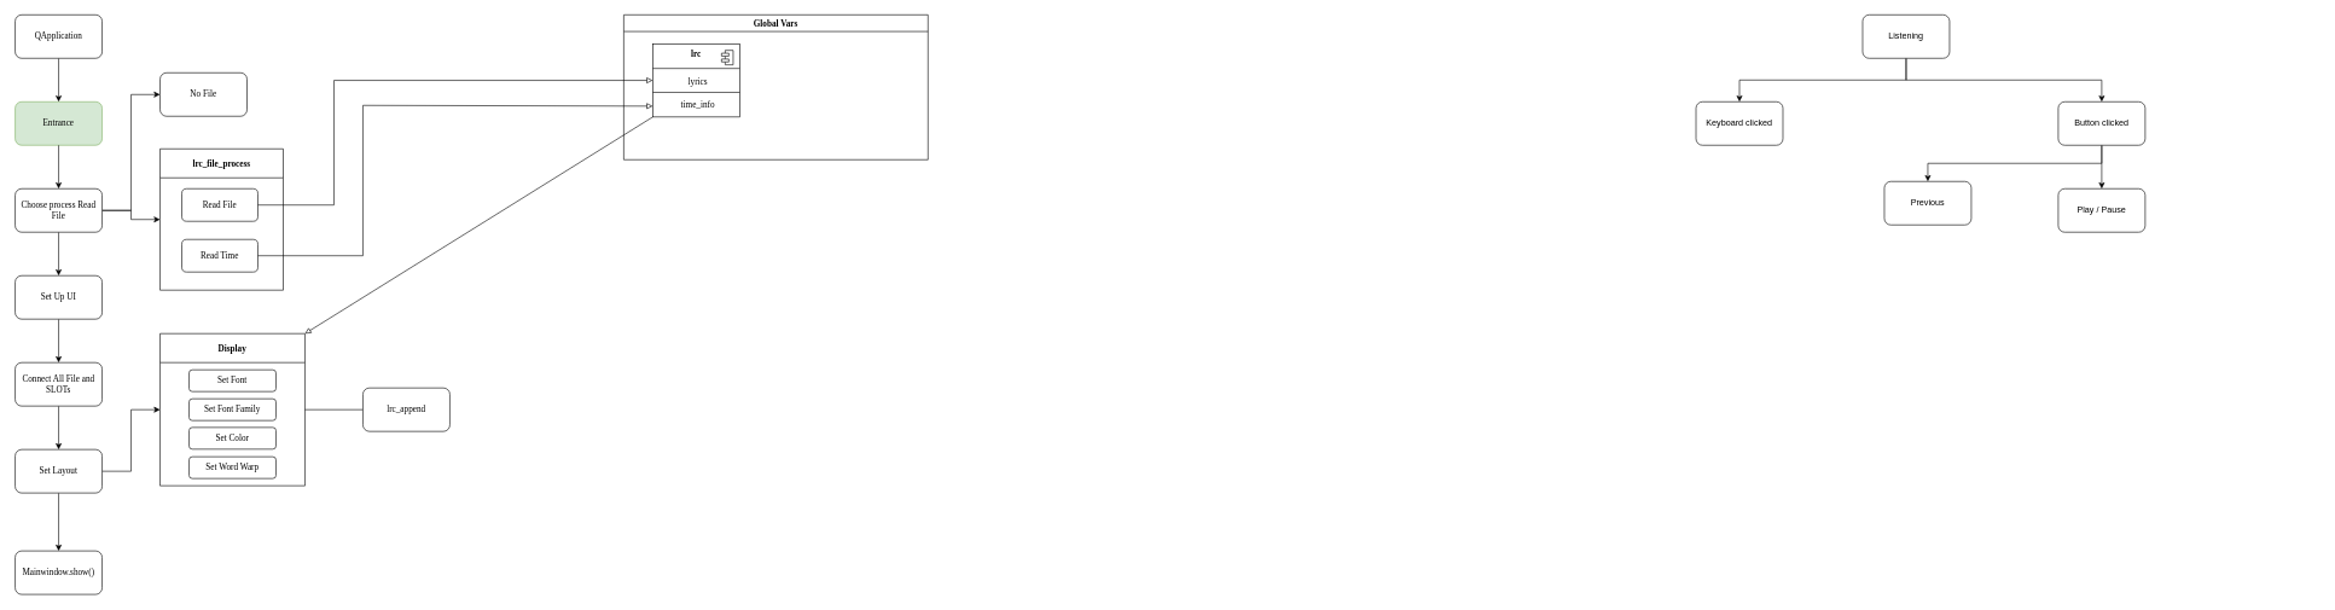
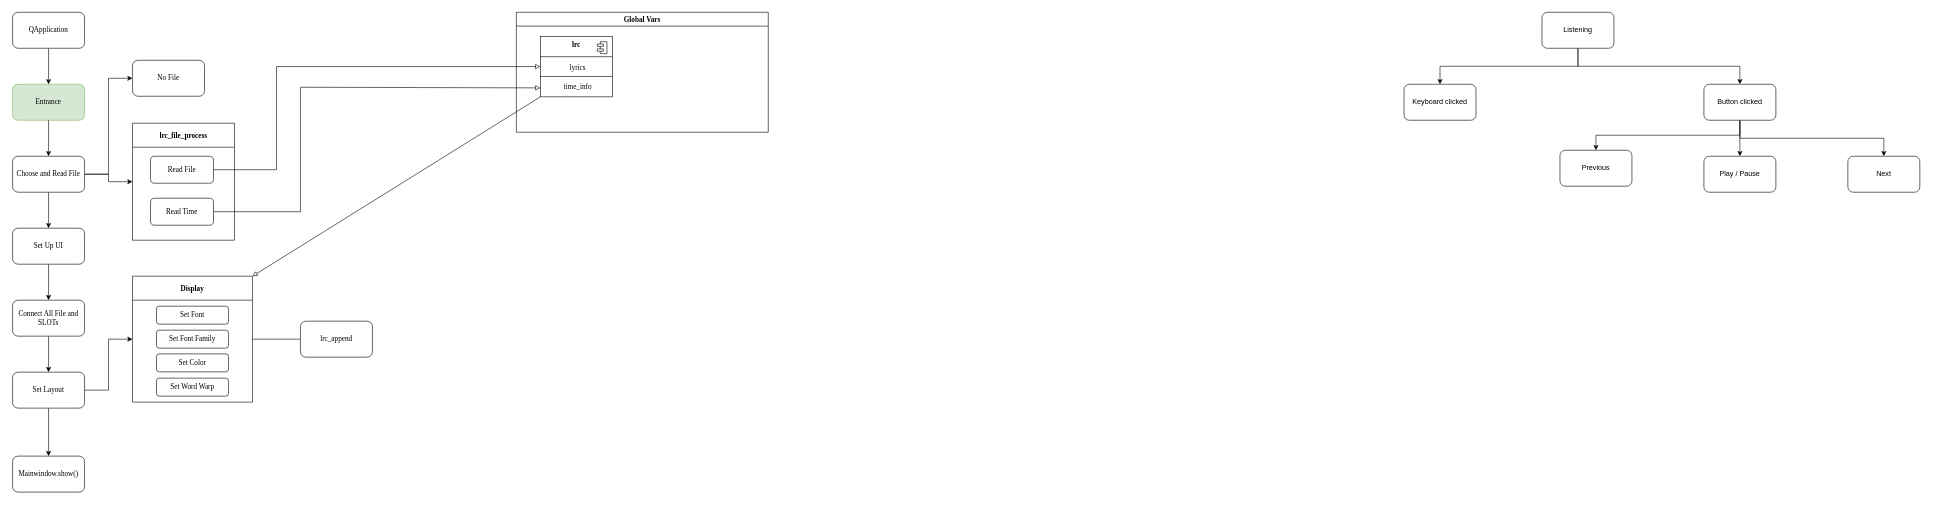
  <mxCell id="0" />
  <mxCell id="1" parent="0" />
  <mxCell id="2" value="Entrance" style="rounded=1;whiteSpace=wrap;html=1;fillColor=#d5e8d4;strokeColor=#82b366;fontFamily=Verdana;" parent="1" vertex="1"><mxGeometry y="140" width="120" height="60" as="geometry" x="20" /></mxCell>
  <mxCell id="3" style="edgeStyle=orthogonalEdgeStyle;rounded=0;orthogonalLoop=1;jettySize=auto;html=1;exitX=0.5;exitY=1;exitDx=0;exitDy=0;entryX=0.5;entryY=0;entryDx=0;entryDy=0;" parent="1" source="2" target="9" edge="1"><mxGeometry relative="1" as="geometry"><mxPoint x="80" y="270" as="targetPoint" /></mxGeometry></mxCell>
  <mxCell id="4" style="edgeStyle=orthogonalEdgeStyle;rounded=0;orthogonalLoop=1;jettySize=auto;html=1;exitX=0.5;exitY=1;exitDx=0;exitDy=0;entryX=0.5;entryY=0;entryDx=0;entryDy=0;fontFamily=Verdana;" parent="1" source="5" target="2" edge="1"><mxGeometry relative="1" as="geometry" /></mxCell>
  <mxCell id="5" value="QApplication" style="rounded=1;whiteSpace=wrap;html=1;fontFamily=Verdana;" parent="1" vertex="1"><mxGeometry width="120" height="60" as="geometry" x="20" y="20" /></mxCell>
  <mxCell id="6" style="edgeStyle=orthogonalEdgeStyle;rounded=0;orthogonalLoop=1;jettySize=auto;html=1;exitX=1;exitY=0.5;exitDx=0;exitDy=0;entryX=0;entryY=0.5;entryDx=0;entryDy=0;fontFamily=Verdana;" parent="1" source="9" target="13" edge="1"><mxGeometry relative="1" as="geometry" /></mxCell>
  <mxCell id="7" style="edgeStyle=orthogonalEdgeStyle;rounded=0;orthogonalLoop=1;jettySize=auto;html=1;exitX=1;exitY=0.5;exitDx=0;exitDy=0;entryX=0;entryY=0.5;entryDx=0;entryDy=0;fontFamily=Verdana;" parent="1" source="9" target="10" edge="1"><mxGeometry relative="1" as="geometry" /></mxCell>
  <mxCell id="8" style="edgeStyle=orthogonalEdgeStyle;rounded=0;orthogonalLoop=1;jettySize=auto;html=1;exitX=0.5;exitY=1;exitDx=0;exitDy=0;entryX=0.5;entryY=0;entryDx=0;entryDy=0;fontFamily=Verdana;" parent="1" source="9" target="15" edge="1"><mxGeometry relative="1" as="geometry" /></mxCell>
- <mxCell id="9" value="Choose process Read File" style="rounded=1;whiteSpace=wrap;html=1;fontFamily=Verdana;" parent="1" vertex="1"><mxGeometry y="260" width="120" height="60" as="geometry" x="20" /></mxCell>
+ <mxCell id="9" value="Choose and Read File" style="rounded=1;whiteSpace=wrap;html=1;fontFamily=Verdana;" parent="1" vertex="1"><mxGeometry y="260" width="120" height="60" as="geometry" x="20" /></mxCell>
  <mxCell id="10" value="lrc_file_process" style="swimlane;fontFamily=Verdana;startSize=40;" parent="1" vertex="1"><mxGeometry x="220" y="205" width="170" height="195" as="geometry" /></mxCell>
  <mxCell id="11" value="Read File" style="rounded=1;whiteSpace=wrap;html=1;fontFamily=Verdana;" parent="10" vertex="1"><mxGeometry x="30" y="55" width="105" height="45" as="geometry" /></mxCell>
  <mxCell id="12" value="Read Time" style="rounded=1;whiteSpace=wrap;html=1;fontFamily=Verdana;" parent="10" vertex="1"><mxGeometry x="30" y="125" width="105" height="45" as="geometry" /></mxCell>
  <mxCell id="13" value="No File" style="rounded=1;whiteSpace=wrap;html=1;fontFamily=Verdana;" parent="1" vertex="1"><mxGeometry x="220" y="100" width="120" height="60" as="geometry" /></mxCell>
  <mxCell id="14" style="edgeStyle=orthogonalEdgeStyle;rounded=0;orthogonalLoop=1;jettySize=auto;html=1;exitX=0.5;exitY=1;exitDx=0;exitDy=0;entryX=0.5;entryY=0;entryDx=0;entryDy=0;fontFamily=Verdana;" parent="1" source="15" target="17" edge="1"><mxGeometry relative="1" as="geometry" /></mxCell>
  <mxCell id="15" value="Set Up UI" style="rounded=1;whiteSpace=wrap;html=1;fontFamily=Verdana;" parent="1" vertex="1"><mxGeometry y="380" width="120" height="60" as="geometry" x="20" /></mxCell>
  <mxCell id="16" style="edgeStyle=orthogonalEdgeStyle;rounded=0;orthogonalLoop=1;jettySize=auto;html=1;exitX=0.5;exitY=1;exitDx=0;exitDy=0;entryX=0.5;entryY=0;entryDx=0;entryDy=0;fontFamily=Verdana;" parent="1" source="17" target="26" edge="1"><mxGeometry relative="1" as="geometry" /></mxCell>
  <mxCell id="17" value="Connect All File and SLOTs" style="rounded=1;whiteSpace=wrap;html=1;fontFamily=Verdana;" parent="1" vertex="1"><mxGeometry y="500" width="120" height="60" as="geometry" x="20" /></mxCell>
  <mxCell id="18" style="edgeStyle=orthogonalEdgeStyle;rounded=0;orthogonalLoop=1;jettySize=auto;html=1;exitX=1;exitY=0.5;exitDx=0;exitDy=0;entryX=0;entryY=0.5;entryDx=0;entryDy=0;fontFamily=Verdana;endArrow=none;" parent="1" source="19" target="37" edge="1"><mxGeometry relative="1" as="geometry" /></mxCell>
  <mxCell id="19" value="Display" style="swimlane;fontFamily=Verdana;startSize=40;" parent="1" vertex="1"><mxGeometry x="220" y="460" width="200" height="210" as="geometry" /></mxCell>
  <mxCell id="20" value="Set Font" style="rounded=1;whiteSpace=wrap;html=1;fontFamily=Verdana;" parent="19" vertex="1"><mxGeometry x="40" y="50" width="120" height="30" as="geometry" /></mxCell>
  <mxCell id="21" value="Set Font Family" style="rounded=1;whiteSpace=wrap;html=1;fontFamily=Verdana;" parent="19" vertex="1"><mxGeometry x="40" y="90" width="120" height="30" as="geometry" /></mxCell>
  <mxCell id="22" value="Set Color" style="rounded=1;whiteSpace=wrap;html=1;fontFamily=Verdana;" parent="19" vertex="1"><mxGeometry x="40" y="129.5" width="120" height="30" as="geometry" /></mxCell>
  <mxCell id="23" value="Set Word Warp" style="rounded=1;whiteSpace=wrap;html=1;fontFamily=Verdana;" parent="19" vertex="1"><mxGeometry x="40" y="170" width="120" height="30" as="geometry" /></mxCell>
  <mxCell id="24" style="edgeStyle=orthogonalEdgeStyle;rounded=0;orthogonalLoop=1;jettySize=auto;html=1;exitX=1;exitY=0.5;exitDx=0;exitDy=0;entryX=0;entryY=0.5;entryDx=0;entryDy=0;fontFamily=Verdana;" parent="1" source="26" target="19" edge="1"><mxGeometry relative="1" as="geometry" /></mxCell>
  <mxCell id="25" value="" style="edgeStyle=orthogonalEdgeStyle;rounded=0;orthogonalLoop=1;jettySize=auto;html=1;" edge="1" parent="1" source="26" target="39"><mxGeometry relative="1" as="geometry" /></mxCell>
  <mxCell id="26" value="Set Layout" style="rounded=1;whiteSpace=wrap;html=1;fontFamily=Verdana;" parent="1" vertex="1"><mxGeometry y="620" width="120" height="60" as="geometry" x="20" /></mxCell>
  <mxCell id="27" style="edgeStyle=orthogonalEdgeStyle;rounded=0;orthogonalLoop=1;jettySize=auto;html=1;exitX=1;exitY=0.5;exitDx=0;exitDy=0;entryX=0;entryY=0.5;entryDx=0;entryDy=0;fontFamily=Verdana;endArrow=block;endFill=0;" parent="1" source="11" target="34" edge="1"><mxGeometry relative="1" as="geometry"><Array as="points"><mxPoint x="460" y="282" /><mxPoint x="460" y="110" /></Array></mxGeometry></mxCell>
  <mxCell id="28" style="edgeStyle=orthogonalEdgeStyle;rounded=0;orthogonalLoop=1;jettySize=auto;html=1;exitX=1;exitY=0.5;exitDx=0;exitDy=0;entryX=0;entryY=0.5;entryDx=0;entryDy=0;fontFamily=Verdana;endArrow=block;endFill=0;" parent="1" source="12" target="36" edge="1"><mxGeometry relative="1" as="geometry"><Array as="points"><mxPoint x="500" y="352" /><mxPoint x="500" y="145" /></Array></mxGeometry></mxCell>
  <mxCell id="29" value="Global Vars" style="swimlane;fontFamily=Verdana;" parent="1" vertex="1"><mxGeometry x="860" width="420" height="200" as="geometry" y="20" /></mxCell>
  <mxCell id="30" value="lrc" style="fontStyle=1;align=center;verticalAlign=top;childLayout=stackLayout;horizontal=1;horizontalStack=0;resizeParent=1;resizeParentMax=0;resizeLast=0;marginBottom=0;fontFamily=Verdana;" parent="29" vertex="1"><mxGeometry x="40" y="40" width="120" height="101" as="geometry" /></mxCell>
  <mxCell id="31" value="" style="html=1;align=left;spacingLeft=4;verticalAlign=top;strokeColor=none;fillColor=none;fontFamily=Verdana;" parent="30" vertex="1"><mxGeometry width="120" height="30" as="geometry" /></mxCell>
  <mxCell id="32" value="" style="shape=module;jettyWidth=10;jettyHeight=4;fontFamily=Verdana;" parent="31" vertex="1"><mxGeometry x="1" width="16" height="20" relative="1" as="geometry"><mxPoint x="-25" y="9" as="offset" /></mxGeometry></mxCell>
  <mxCell id="33" value="" style="line;strokeWidth=1;fillColor=none;align=left;verticalAlign=middle;spacingTop=-1;spacingLeft=3;spacingRight=3;rotatable=0;labelPosition=right;points=[];portConstraint=eastwest;fontFamily=Verdana;" parent="30" vertex="1"><mxGeometry y="30" width="120" height="8" as="geometry" /></mxCell>
  <mxCell id="34" value="lyrics" style="html=1;align=center;spacingLeft=4;verticalAlign=top;strokeColor=none;fillColor=none;fontFamily=Verdana;" parent="30" vertex="1"><mxGeometry y="38" width="120" height="25" as="geometry" /></mxCell>
  <mxCell id="35" value="" style="line;strokeWidth=1;fillColor=none;align=left;verticalAlign=middle;spacingTop=-1;spacingLeft=3;spacingRight=3;rotatable=0;labelPosition=right;points=[];portConstraint=eastwest;fontFamily=Verdana;" parent="30" vertex="1"><mxGeometry y="63" width="120" height="8" as="geometry" /></mxCell>
  <mxCell id="36" value="time_info&lt;br&gt;" style="html=1;align=center;spacingLeft=4;verticalAlign=top;strokeColor=none;fillColor=none;fontFamily=Verdana;" parent="30" vertex="1"><mxGeometry y="71" width="120" height="30" as="geometry" /></mxCell>
  <mxCell id="37" value="lrc_append" style="rounded=1;whiteSpace=wrap;html=1;fontFamily=Verdana;" parent="1" vertex="1"><mxGeometry x="500" y="535" width="120" height="60" as="geometry" /></mxCell>
  <mxCell id="38" style="rounded=0;orthogonalLoop=1;jettySize=auto;html=1;exitX=0;exitY=1;exitDx=0;exitDy=0;entryX=1;entryY=0;entryDx=0;entryDy=0;fontFamily=Verdana;endArrow=block;endFill=0;" parent="1" source="36" target="19" edge="1"><mxGeometry relative="1" as="geometry" /></mxCell>
  <mxCell id="39" value="Mainwindow.show()" style="whiteSpace=wrap;html=1;fontFamily=Verdana;rounded=1;" vertex="1" parent="1"><mxGeometry y="760" width="120" height="60" as="geometry" x="20" /></mxCell>
  <mxCell id="40" value="" style="edgeStyle=orthogonalEdgeStyle;rounded=0;orthogonalLoop=1;jettySize=auto;html=1;exitX=0.5;exitY=1;exitDx=0;exitDy=0;" edge="1" parent="1" source="42" target="46"><mxGeometry relative="1" as="geometry" /></mxCell>
  <mxCell id="41" style="edgeStyle=orthogonalEdgeStyle;rounded=0;orthogonalLoop=1;jettySize=auto;html=1;exitX=0.5;exitY=1;exitDx=0;exitDy=0;entryX=0.5;entryY=0;entryDx=0;entryDy=0;" edge="1" parent="1" source="42" target="47"><mxGeometry relative="1" as="geometry" /></mxCell>
  <mxCell id="42" value="Listening" style="rounded=1;whiteSpace=wrap;html=1;" vertex="1" parent="1"><mxGeometry x="2570" width="120" height="60" as="geometry" y="20" /></mxCell>
  <mxCell id="43" style="edgeStyle=orthogonalEdgeStyle;rounded=0;orthogonalLoop=1;jettySize=auto;html=1;exitX=0.5;exitY=1;exitDx=0;exitDy=0;" edge="1" parent="1" source="46" target="48"><mxGeometry relative="1" as="geometry"><mxPoint x="2660" y="240" as="targetPoint" /></mxGeometry></mxCell>
  <mxCell id="44" value="" style="edgeStyle=orthogonalEdgeStyle;rounded=0;orthogonalLoop=1;jettySize=auto;html=1;" edge="1" parent="1" source="46" target="49"><mxGeometry relative="1" as="geometry" /></mxCell>
+ <mxCell id="45" value="" style="edgeStyle=orthogonalEdgeStyle;rounded=0;orthogonalLoop=1;jettySize=auto;html=1;exitX=0.5;exitY=1;exitDx=0;exitDy=0;" edge="1" parent="1" source="46" target="50"><mxGeometry relative="1" as="geometry" /></mxCell>
  <mxCell id="46" value="Button clicked" style="whiteSpace=wrap;html=1;rounded=1;" vertex="1" parent="1"><mxGeometry x="2840" y="140" width="120" height="60" as="geometry" /></mxCell>
  <mxCell id="47" value="Keyboard clicked" style="rounded=1;whiteSpace=wrap;html=1;" vertex="1" parent="1"><mxGeometry x="2340" y="140" width="120" height="60" as="geometry" /></mxCell>
  <mxCell id="48" value="Previous" style="rounded=1;whiteSpace=wrap;html=1;" vertex="1" parent="1"><mxGeometry x="2600" y="250" width="120" height="60" as="geometry" /></mxCell>
  <mxCell id="49" value="Play / Pause" style="whiteSpace=wrap;html=1;rounded=1;" vertex="1" parent="1"><mxGeometry x="2840" y="260" width="120" height="60" as="geometry" /></mxCell>
+ <mxCell id="50" value="Next" style="whiteSpace=wrap;html=1;rounded=1;" vertex="1" parent="1"><mxGeometry x="3080" y="260" width="120" height="60" as="geometry" /></mxCell>
